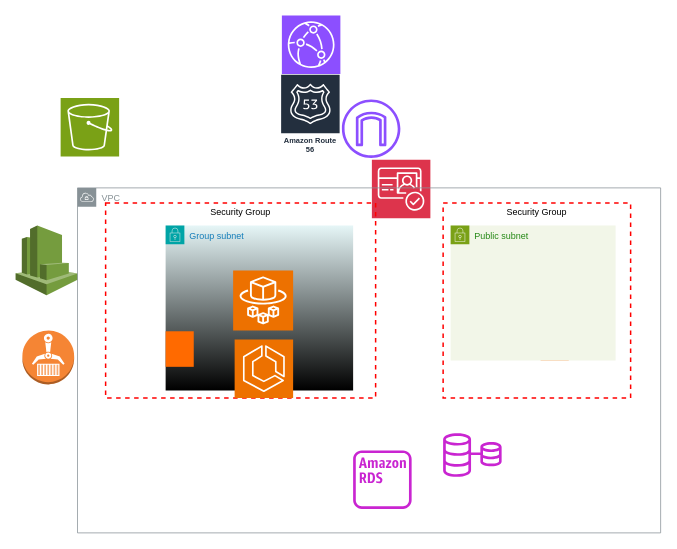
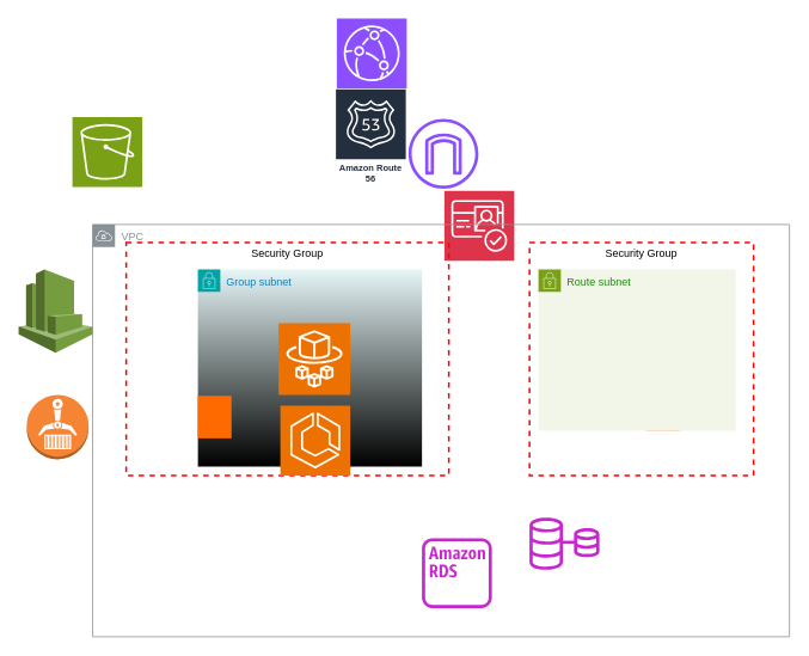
  <mxCell id="0" />
  <mxCell id="1" parent="0" />
  <mxCell id="2" value="Group subnet" style="points=[[0,0],[0.25,0],[0.5,0],[0.75,0],[1,0],[1,0.25],[1,0.5],[1,0.75],[1,1],[0.75,1],[0.5,1],[0.25,1],[0,1],[0,0.75],[0,0.5],[0,0.25]];outlineConnect=0;gradientColor=default;html=1;whiteSpace=wrap;fontSize=12;fontStyle=0;container=1;pointerEvents=0;collapsible=0;recursiveResize=0;shape=mxgraph.aws4.group;grIcon=mxgraph.aws4.group_security_group;grStroke=0;strokeColor=#00A4A6;fillColor=#E6F6F7;verticalAlign=top;align=left;spacingLeft=30;fontColor=#147EBA;dashed=0;" vertex="1" parent="1"><mxGeometry x="220" y="300" width="250" height="220" as="geometry" /></mxCell>
  <mxCell id="3" value="" style="points=[];aspect=fixed;html=1;align=center;shadow=0;dashed=0;fillColor=#FF6A00;strokeColor=none;shape=mxgraph.alibaba_cloud.route_table;" vertex="1" parent="2"><mxGeometry y="141.2" width="37.5" height="47.4" as="geometry" /></mxCell>
  <mxCell id="4" value="§" style="points=[];aspect=fixed;html=1;align=center;shadow=0;dashed=0;fillColor=#FF6A00;strokeColor=none;shape=mxgraph.alibaba_cloud.route_table;" vertex="1" parent="2"><mxGeometry x="500" y="132.6" width="37.5" height="47.4" as="geometry" /></mxCell>
- <mxCell id="5" value="Public subnet" style="points=[[0,0],[0.25,0],[0.5,0],[0.75,0],[1,0],[1,0.25],[1,0.5],[1,0.75],[1,1],[0.75,1],[0.5,1],[0.25,1],[0,1],[0,0.75],[0,0.5],[0,0.25]];outlineConnect=0;gradientColor=none;html=1;whiteSpace=wrap;fontSize=12;fontStyle=0;container=1;pointerEvents=0;collapsible=0;recursiveResize=0;shape=mxgraph.aws4.group;grIcon=mxgraph.aws4.group_security_group;grStroke=0;strokeColor=#7AA116;fillColor=#F2F6E8;verticalAlign=top;align=left;spacingLeft=30;fontColor=#248814;dashed=0;" vertex="1" parent="2"><mxGeometry x="380" width="220" height="180" as="geometry" /></mxCell>
+ <mxCell id="5" value="Route subnet" style="points=[[0,0],[0.25,0],[0.5,0],[0.75,0],[1,0],[1,0.25],[1,0.5],[1,0.75],[1,1],[0.75,1],[0.5,1],[0.25,1],[0,1],[0,0.75],[0,0.5],[0,0.25]];outlineConnect=0;gradientColor=none;html=1;whiteSpace=wrap;fontSize=12;fontStyle=0;container=1;pointerEvents=0;collapsible=0;recursiveResize=0;shape=mxgraph.aws4.group;grIcon=mxgraph.aws4.group_security_group;grStroke=0;strokeColor=#7AA116;fillColor=#F2F6E8;verticalAlign=top;align=left;spacingLeft=30;fontColor=#248814;dashed=0;" vertex="1" parent="2"><mxGeometry x="380" width="220" height="180" as="geometry" /></mxCell>
  <mxCell id="6" value="Security Group" style="fontStyle=0;verticalAlign=top;align=center;spacingTop=-2;fillColor=none;rounded=0;whiteSpace=wrap;html=1;strokeColor=#FF0000;strokeWidth=2;dashed=1;container=1;collapsible=0;expand=0;recursiveResize=0;" vertex="1" parent="2"><mxGeometry x="370" y="-30" width="250" height="260" as="geometry" /></mxCell>
  <mxCell id="7" value="" style="sketch=0;points=[[0,0,0],[0.25,0,0],[0.5,0,0],[0.75,0,0],[1,0,0],[0,1,0],[0.25,1,0],[0.5,1,0],[0.75,1,0],[1,1,0],[0,0.25,0],[0,0.5,0],[0,0.75,0],[1,0.25,0],[1,0.5,0],[1,0.75,0]];outlineConnect=0;fontColor=#232F3E;fillColor=#DD344C;strokeColor=#ffffff;dashed=0;verticalLabelPosition=bottom;verticalAlign=top;align=center;html=1;fontSize=12;fontStyle=0;aspect=fixed;shape=mxgraph.aws4.resourceIcon;resIcon=mxgraph.aws4.cognito;" vertex="1" parent="2"><mxGeometry x="275" y="-87.4" width="78" height="78" as="geometry" /></mxCell>
  <mxCell id="8" value="" style="sketch=0;outlineConnect=0;fontColor=#232F3E;gradientColor=none;fillColor=#C925D1;strokeColor=none;dashed=0;verticalLabelPosition=bottom;verticalAlign=top;align=center;html=1;fontSize=12;fontStyle=0;aspect=fixed;pointerEvents=1;shape=mxgraph.aws4.rds_instance_alt;" vertex="1" parent="2"><mxGeometry x="250" y="300" width="78" height="78" as="geometry" /></mxCell>
  <mxCell id="9" value="" style="sketch=0;outlineConnect=0;fontColor=#232F3E;gradientColor=none;fillColor=#C925D1;strokeColor=none;dashed=0;verticalLabelPosition=bottom;verticalAlign=top;align=center;html=1;fontSize=12;fontStyle=0;aspect=fixed;pointerEvents=1;shape=mxgraph.aws4.rds_multi_az;" vertex="1" parent="2"><mxGeometry x="370" y="277.3" width="78" height="58" as="geometry" /></mxCell>
  <mxCell id="10" value="" style="sketch=0;outlineConnect=0;fontColor=#232F3E;gradientColor=none;fillColor=#8C4FFF;strokeColor=none;dashed=0;verticalLabelPosition=bottom;verticalAlign=top;align=center;html=1;fontSize=12;fontStyle=0;aspect=fixed;pointerEvents=1;shape=mxgraph.aws4.internet_gateway;" vertex="1" parent="1"><mxGeometry x="455" y="132" width="78" height="78" as="geometry" /></mxCell>
  <mxCell id="11" value="" style="sketch=0;points=[[0,0,0],[0.25,0,0],[0.5,0,0],[0.75,0,0],[1,0,0],[0,1,0],[0.25,1,0],[0.5,1,0],[0.75,1,0],[1,1,0],[0,0.25,0],[0,0.5,0],[0,0.75,0],[1,0.25,0],[1,0.5,0],[1,0.75,0]];outlineConnect=0;fontColor=#232F3E;fillColor=#7AA116;strokeColor=#ffffff;dashed=0;verticalLabelPosition=bottom;verticalAlign=top;align=center;html=1;fontSize=12;fontStyle=0;aspect=fixed;shape=mxgraph.aws4.resourceIcon;resIcon=mxgraph.aws4.s3;" vertex="1" parent="1"><mxGeometry x="80" y="130" width="78" height="78" as="geometry" /></mxCell>
  <mxCell id="12" value="" style="outlineConnect=0;dashed=0;verticalLabelPosition=bottom;verticalAlign=top;align=center;html=1;shape=mxgraph.aws3.ecr;fillColor=#F58534;gradientColor=none;" vertex="1" parent="1"><mxGeometry x="29" y="440" width="69" height="72" as="geometry" /></mxCell>
  <mxCell id="13" value="" style="outlineConnect=0;dashed=0;verticalLabelPosition=bottom;verticalAlign=top;align=center;html=1;shape=mxgraph.aws3.cloudwatch;fillColor=#759C3E;gradientColor=none;" vertex="1" parent="1"><mxGeometry x="20" y="300" width="82.5" height="93" as="geometry" /></mxCell>
  <mxCell id="14" value="Security Group" style="fontStyle=0;verticalAlign=top;align=center;spacingTop=-2;fillColor=none;rounded=0;whiteSpace=wrap;html=1;strokeColor=#FF0000;strokeWidth=2;dashed=1;container=1;collapsible=0;expand=0;recursiveResize=0;glass=1;" vertex="1" parent="1"><mxGeometry x="140" y="270" width="360" height="260" as="geometry" /></mxCell>
  <mxCell id="15" value="" style="sketch=0;points=[[0,0,0],[0.25,0,0],[0.5,0,0],[0.75,0,0],[1,0,0],[0,1,0],[0.25,1,0],[0.5,1,0],[0.75,1,0],[1,1,0],[0,0.25,0],[0,0.5,0],[0,0.75,0],[1,0.25,0],[1,0.5,0],[1,0.75,0]];outlineConnect=0;fontColor=#232F3E;fillColor=#ED7100;strokeColor=#ffffff;dashed=0;verticalLabelPosition=bottom;verticalAlign=top;align=center;html=1;fontSize=12;fontStyle=0;aspect=fixed;shape=mxgraph.aws4.resourceIcon;resIcon=mxgraph.aws4.ecs;" vertex="1" parent="14"><mxGeometry x="172" y="182" width="78" height="78" as="geometry" /></mxCell>
  <mxCell id="16" value="" style="sketch=0;points=[[0,0,0],[0.25,0,0],[0.5,0,0],[0.75,0,0],[1,0,0],[0,1,0],[0.25,1,0],[0.5,1,0],[0.75,1,0],[1,1,0],[0,0.25,0],[0,0.5,0],[0,0.75,0],[1,0.25,0],[1,0.5,0],[1,0.75,0]];outlineConnect=0;fontColor=#232F3E;fillColor=#ED7100;strokeColor=#ffffff;dashed=0;verticalLabelPosition=bottom;verticalAlign=top;align=center;html=1;fontSize=12;fontStyle=0;aspect=fixed;shape=mxgraph.aws4.resourceIcon;resIcon=mxgraph.aws4.fargate;" vertex="1" parent="14"><mxGeometry x="170" y="90" width="80" height="80" as="geometry" /></mxCell>
  <mxCell id="17" value="" style="sketch=0;points=[[0,0,0],[0.25,0,0],[0.5,0,0],[0.75,0,0],[1,0,0],[0,1,0],[0.25,1,0],[0.5,1,0],[0.75,1,0],[1,1,0],[0,0.25,0],[0,0.5,0],[0,0.75,0],[1,0.25,0],[1,0.5,0],[1,0.75,0]];outlineConnect=0;fontColor=#232F3E;fillColor=#8C4FFF;strokeColor=#ffffff;dashed=0;verticalLabelPosition=bottom;verticalAlign=top;align=center;html=1;fontSize=12;fontStyle=0;aspect=fixed;shape=mxgraph.aws4.resourceIcon;resIcon=mxgraph.aws4.cloudfront;" vertex="1" parent="1"><mxGeometry x="375" y="20" width="78" height="78" as="geometry" /></mxCell>
  <mxCell id="18" value="Amazon Route 56" style="sketch=0;outlineConnect=0;fontColor=#232F3E;gradientColor=none;strokeColor=#ffffff;fillColor=#232F3E;dashed=0;verticalLabelPosition=middle;verticalAlign=bottom;align=center;html=1;whiteSpace=wrap;fontSize=10;fontStyle=1;spacing=3;shape=mxgraph.aws4.productIcon;prIcon=mxgraph.aws4.route_53;" vertex="1" parent="1"><mxGeometry x="373" y="98" width="80" height="110" as="geometry" /></mxCell>
  <mxCell id="19" value="VPC" style="sketch=0;outlineConnect=0;gradientColor=none;html=1;whiteSpace=wrap;fontSize=12;fontStyle=0;shape=mxgraph.aws4.group;grIcon=mxgraph.aws4.group_vpc;strokeColor=#879196;fillColor=none;verticalAlign=top;align=left;spacingLeft=30;fontColor=#879196;dashed=0;" vertex="1" parent="1"><mxGeometry x="102.5" y="250" width="777.5" height="460" as="geometry" /></mxCell>
